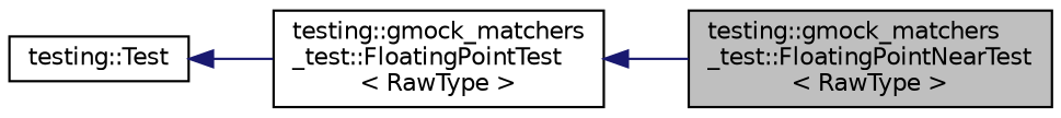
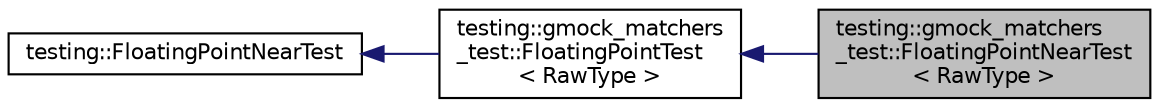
  digraph {
    rankdir=LR
    node [color=black fillcolor=white fontname=Helvetica fontsize=10 shape=record style=filled]
    edge [color=midnightblue dir=back fontname=Helvetica fontsize=10 labelfontname=Helvetica labelfontsize=10 style=solid]
    n1 [fillcolor=grey75 fontcolor=black height=0.2 label="testing::gmock_matchers\l_test::FloatingPointNearTest\l\< RawType \>" width=0.4]
    n2 [height=0.2 label="testing::gmock_matchers\l_test::FloatingPointTest\l\< RawType \>" width=0.4]
-   n3 [height=0.2 label="testing::Test" width=0.4]
+   n3 [height=0.2 label="testing::FloatingPointNearTest" width=0.4]
    n2 -> n1
    n3 -> n2
  }
